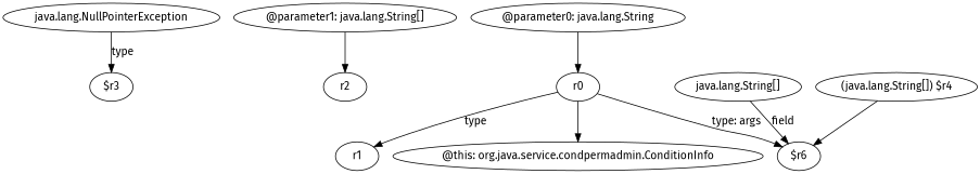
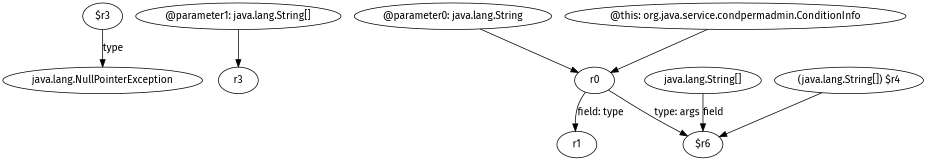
  digraph {
    fontname="Fira Sans"
    node [fontname="Fira Sans"]
    edge [fontname="Fira Sans"]
    n1 [label="java.lang.NullPointerException"]
    n2 [label="$r3"]
    n3 [label="@parameter1: java.lang.String[]"]
-   n4 [label=r2]
+   n4 [label=r3]
    n5 [label="@parameter0: java.lang.String"]
    n6 [label=r0]
    n7 [label=r1]
    n8 [label="java.lang.String[]"]
    n9 [label="$r6"]
    n10 [label="(java.lang.String[]) $r4"]
    n11 [label="@this: org.java.service.condpermadmin.ConditionInfo"]
-   n1 -> n2 [label=type]
+   n2 -> n1 [label=type]
    n3 -> n4
    n5 -> n6
-   n6 -> n7 [label=type]
+   n6 -> n7 [label="field: type"]
    n6 -> n9 [label="type: args"]
    n8 -> n9 [label=field]
    n10 -> n9
-   n6 -> n11
+   n11 -> n6
  }
